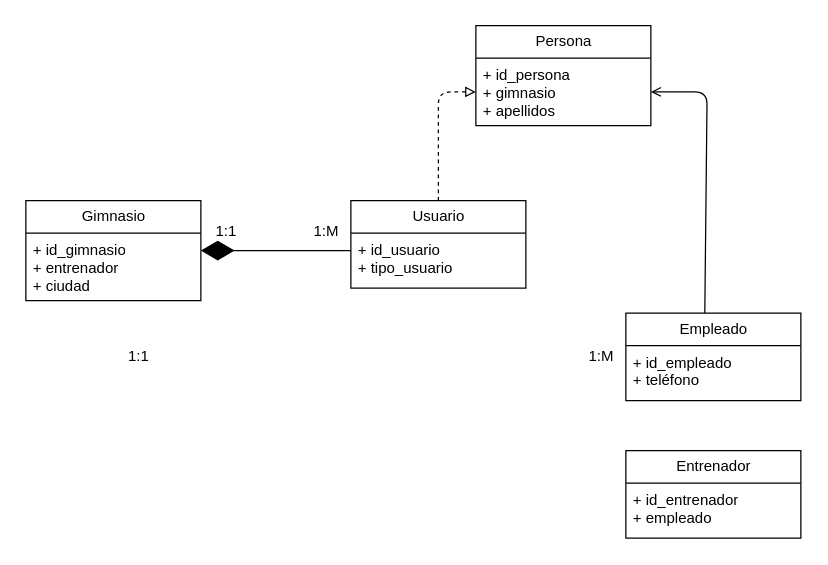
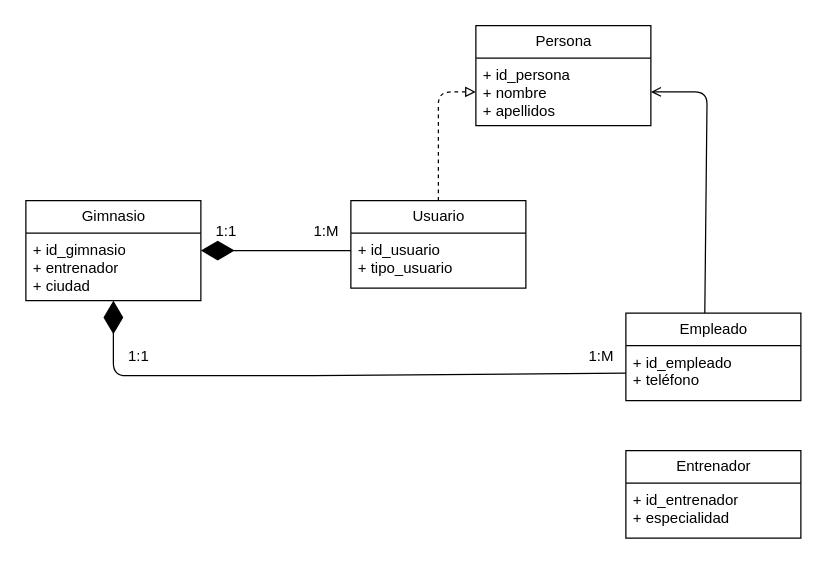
  <mxCell id="0" />
  <mxCell id="1" parent="0" />
  <mxCell id="2" value="Gimnasio" style="swimlane;fontStyle=0;childLayout=stackLayout;horizontal=1;startSize=26;fillColor=none;horizontalStack=0;resizeParent=1;resizeParentMax=0;resizeLast=0;collapsible=1;marginBottom=0;html=1;" parent="1" vertex="1"><mxGeometry x="20" y="160" width="140" height="80" as="geometry" /></mxCell>
  <mxCell id="3" value="+ id_gimnasio&lt;br&gt;+ entrenador&lt;br&gt;+ ciudad" style="text;strokeColor=none;fillColor=none;align=left;verticalAlign=top;spacingLeft=4;spacingRight=4;overflow=hidden;rotatable=0;points=[[0,0.5],[1,0.5]];portConstraint=eastwest;whiteSpace=wrap;html=1;" parent="2" vertex="1"><mxGeometry y="26" width="140" height="54" as="geometry" /></mxCell>
  <mxCell id="4" style="edgeStyle=none;html=1;entryX=0;entryY=0.5;entryDx=0;entryDy=0;endArrow=block;endFill=0;dashed=1;" parent="1" source="5" target="9" edge="1"><mxGeometry relative="1" as="geometry"><Array as="points"><mxPoint x="350" y="73" /></Array></mxGeometry></mxCell>
  <mxCell id="5" value="Usuario" style="swimlane;fontStyle=0;childLayout=stackLayout;horizontal=1;startSize=26;fillColor=none;horizontalStack=0;resizeParent=1;resizeParentMax=0;resizeLast=0;collapsible=1;marginBottom=0;html=1;" parent="1" vertex="1"><mxGeometry x="280" y="160" width="140" height="70" as="geometry" /></mxCell>
  <mxCell id="6" value="+ id_usuario&lt;br&gt;+ tipo_usuario" style="text;strokeColor=none;fillColor=none;align=left;verticalAlign=top;spacingLeft=4;spacingRight=4;overflow=hidden;rotatable=0;points=[[0,0.5],[1,0.5]];portConstraint=eastwest;whiteSpace=wrap;html=1;" parent="5" vertex="1"><mxGeometry y="26" width="140" height="44" as="geometry" /></mxCell>
  <mxCell id="7" style="edgeStyle=none;html=1;exitX=0.451;exitY=0;exitDx=0;exitDy=0;entryX=1;entryY=0.5;entryDx=0;entryDy=0;exitPerimeter=0;endArrow=open;endFill=0;" parent="1" source="10" target="9" edge="1"><mxGeometry relative="1" as="geometry"><mxPoint x="565" y="160" as="sourcePoint" /><Array as="points"><mxPoint x="565" y="73" /></Array></mxGeometry></mxCell>
  <mxCell id="8" value="Persona" style="swimlane;fontStyle=0;childLayout=stackLayout;horizontal=1;startSize=26;fillColor=none;horizontalStack=0;resizeParent=1;resizeParentMax=0;resizeLast=0;collapsible=1;marginBottom=0;html=1;" parent="1" vertex="1"><mxGeometry x="380" y="20" width="140" height="80" as="geometry" /></mxCell>
- <mxCell id="9" value="+ id_persona&lt;br&gt;+ gimnasio&lt;br&gt;+ apellidos" style="text;strokeColor=none;fillColor=none;align=left;verticalAlign=top;spacingLeft=4;spacingRight=4;overflow=hidden;rotatable=0;points=[[0,0.5],[1,0.5]];portConstraint=eastwest;whiteSpace=wrap;html=1;" parent="8" vertex="1"><mxGeometry y="26" width="140" height="54" as="geometry" /></mxCell>
+ <mxCell id="9" value="+ id_persona&lt;br&gt;+ nombre&lt;br&gt;+ apellidos" style="text;strokeColor=none;fillColor=none;align=left;verticalAlign=top;spacingLeft=4;spacingRight=4;overflow=hidden;rotatable=0;points=[[0,0.5],[1,0.5]];portConstraint=eastwest;whiteSpace=wrap;html=1;" parent="8" vertex="1"><mxGeometry y="26" width="140" height="54" as="geometry" /></mxCell>
  <mxCell id="10" value="Empleado" style="swimlane;fontStyle=0;childLayout=stackLayout;horizontal=1;startSize=26;fillColor=none;horizontalStack=0;resizeParent=1;resizeParentMax=0;resizeLast=0;collapsible=1;marginBottom=0;html=1;" parent="1" vertex="1"><mxGeometry x="500" y="250" width="140" height="70" as="geometry" /></mxCell>
  <mxCell id="11" value="+ id_empleado&lt;br&gt;+ teléfono" style="text;strokeColor=none;fillColor=none;align=left;verticalAlign=top;spacingLeft=4;spacingRight=4;overflow=hidden;rotatable=0;points=[[0,0.5],[1,0.5]];portConstraint=eastwest;whiteSpace=wrap;html=1;" parent="10" vertex="1"><mxGeometry y="26" width="140" height="44" as="geometry" /></mxCell>
  <mxCell id="12" value="Entrenador" style="swimlane;fontStyle=0;childLayout=stackLayout;horizontal=1;startSize=26;fillColor=none;horizontalStack=0;resizeParent=1;resizeParentMax=0;resizeLast=0;collapsible=1;marginBottom=0;html=1;" parent="1" vertex="1"><mxGeometry x="500" y="360" width="140" height="70" as="geometry" /></mxCell>
- <mxCell id="13" value="+ id_entrenador&lt;br&gt;+ empleado" style="text;strokeColor=none;fillColor=none;align=left;verticalAlign=top;spacingLeft=4;spacingRight=4;overflow=hidden;rotatable=0;points=[[0,0.5],[1,0.5]];portConstraint=eastwest;whiteSpace=wrap;html=1;" parent="12" vertex="1"><mxGeometry y="26" width="140" height="44" as="geometry" /></mxCell>
+ <mxCell id="13" value="+ id_entrenador&lt;br&gt;+ especialidad" style="text;strokeColor=none;fillColor=none;align=left;verticalAlign=top;spacingLeft=4;spacingRight=4;overflow=hidden;rotatable=0;points=[[0,0.5],[1,0.5]];portConstraint=eastwest;whiteSpace=wrap;html=1;" parent="12" vertex="1"><mxGeometry y="26" width="140" height="44" as="geometry" /></mxCell>
  <mxCell id="14" value="" style="endArrow=none;html=1;exitX=1;exitY=0.259;exitDx=0;exitDy=0;exitPerimeter=0;startArrow=diamondThin;startFill=1;endFill=0;startSize=24;" parent="1" source="3" edge="1"><mxGeometry width="50" height="50" relative="1" as="geometry"><mxPoint x="230" y="250" as="sourcePoint" /><mxPoint x="280" y="200" as="targetPoint" /></mxGeometry></mxCell>
  <mxCell id="15" value="1:1" style="text;html=1;align=center;verticalAlign=middle;resizable=0;points=[];autosize=1;strokeColor=none;fillColor=none;" parent="1" vertex="1"><mxGeometry x="160" y="170" width="40" height="30" as="geometry" /></mxCell>
  <mxCell id="16" value="1:M" style="text;html=1;align=center;verticalAlign=middle;resizable=0;points=[];autosize=1;strokeColor=none;fillColor=none;" parent="1" vertex="1"><mxGeometry x="240" y="170" width="40" height="30" as="geometry" /></mxCell>
+ <mxCell id="17" style="edgeStyle=none;html=1;entryX=0;entryY=0.5;entryDx=0;entryDy=0;endArrow=none;endFill=0;startArrow=diamondThin;startFill=1;targetPerimeterSpacing=0;endSize=0;startSize=24;" parent="1" source="3" target="11" edge="1"><mxGeometry relative="1" as="geometry"><Array as="points"><mxPoint x="90" y="300" /><mxPoint x="240" y="300" /></Array></mxGeometry></mxCell>
  <mxCell id="18" value="1:M" style="text;html=1;align=center;verticalAlign=middle;resizable=0;points=[];autosize=1;strokeColor=none;fillColor=none;" parent="1" vertex="1"><mxGeometry x="460" y="270" width="40" height="30" as="geometry" /></mxCell>
  <mxCell id="19" value="1:1" style="text;html=1;align=center;verticalAlign=middle;resizable=0;points=[];autosize=1;strokeColor=none;fillColor=none;" parent="1" vertex="1"><mxGeometry x="90" y="270" width="40" height="30" as="geometry" /></mxCell>
